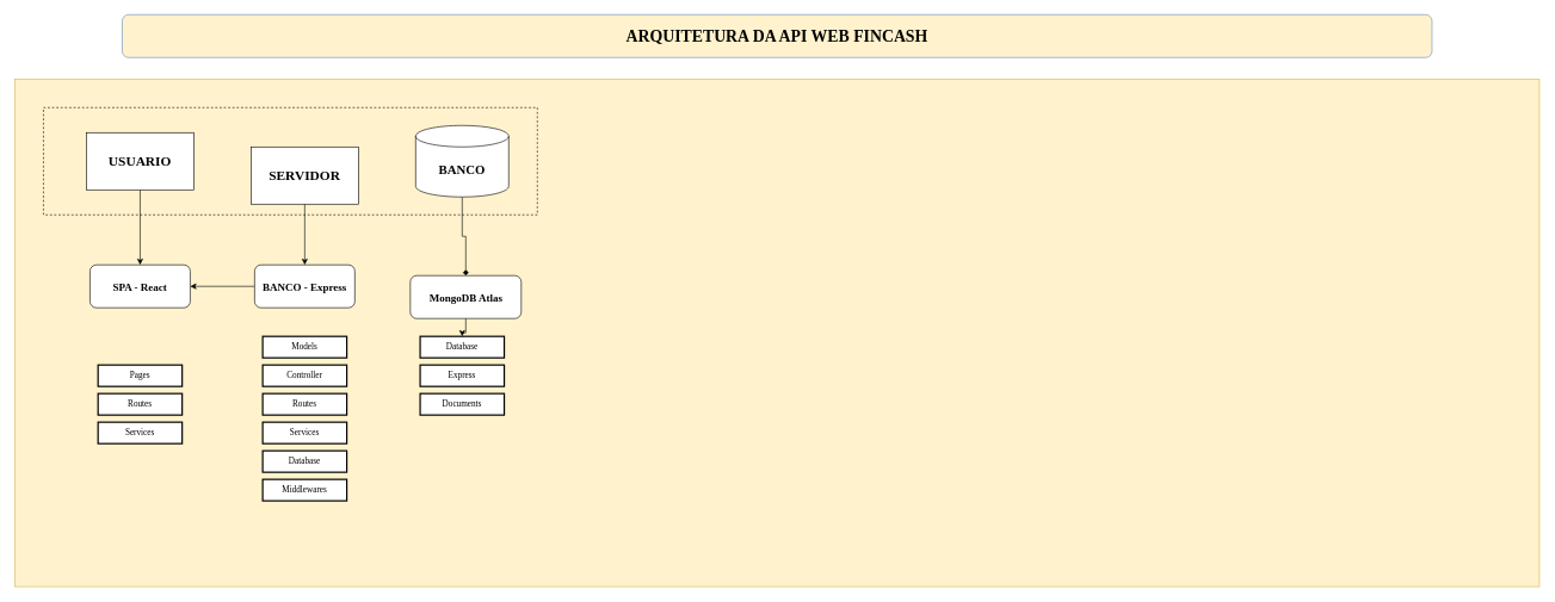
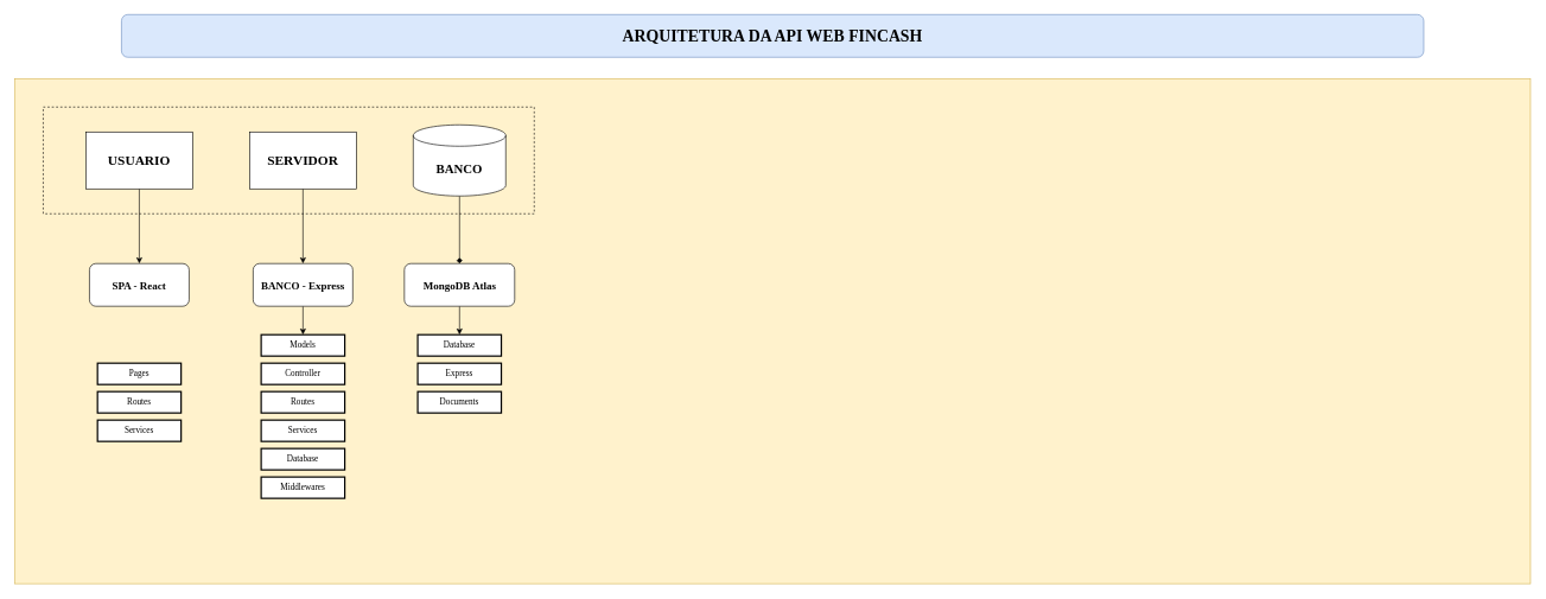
  <mxCell id="0" />
  <mxCell id="1" parent="0" />
  <mxCell id="2" value="" style="rounded=0;whiteSpace=wrap;html=1;fillColor=#fff2cc;strokeColor=#d6b656;movable=0;resizable=0;rotatable=0;deletable=0;editable=0;locked=1;connectable=0;" vertex="1" parent="1"><mxGeometry x="20" y="110" width="2130" height="710" as="geometry" /></mxCell>
  <mxCell id="3" value="" style="rounded=0;whiteSpace=wrap;html=1;shadow=0;glass=0;strokeColor=default;align=center;verticalAlign=middle;fontFamily=Helvetica;fontSize=12;fontColor=default;fillColor=none;gradientColor=none;dashed=1;movable=0;resizable=0;rotatable=0;deletable=0;editable=0;locked=1;connectable=0;" vertex="1" parent="1"><mxGeometry x="60" y="150" width="690" height="150" as="geometry" /></mxCell>
- <mxCell id="4" value="&lt;font size=&quot;1&quot; face=&quot;Verdana&quot;&gt;&lt;b style=&quot;font-size: 23px;&quot;&gt;ARQUITETURA DA API WEB FINCASH&lt;/b&gt;&lt;/font&gt;" style="rounded=1;whiteSpace=wrap;html=1;fillColor=#fff2cc;strokeColor=#6c8ebf;" vertex="1" parent="1"><mxGeometry x="170" y="20" width="1830" height="60" as="geometry" /></mxCell>
+ <mxCell id="4" value="&lt;font size=&quot;1&quot; face=&quot;Verdana&quot;&gt;&lt;b style=&quot;font-size: 23px;&quot;&gt;ARQUITETURA DA API WEB FINCASH&lt;/b&gt;&lt;/font&gt;" style="rounded=1;whiteSpace=wrap;html=1;fillColor=#dae8fc;strokeColor=#6c8ebf;" vertex="1" parent="1"><mxGeometry x="170" y="20" width="1830" height="60" as="geometry" /></mxCell>
  <mxCell id="5" style="edgeStyle=orthogonalEdgeStyle;rounded=0;orthogonalLoop=1;jettySize=auto;html=1;exitX=0.5;exitY=1;exitDx=0;exitDy=0;" edge="1" parent="1" source="4" target="4"><mxGeometry relative="1" as="geometry" /></mxCell>
  <mxCell id="6" style="edgeStyle=orthogonalEdgeStyle;rounded=0;orthogonalLoop=1;jettySize=auto;html=1;fontFamily=Verdana;fontSize=12;fontColor=default;" edge="1" parent="1" source="7" target="12"><mxGeometry relative="1" as="geometry" /></mxCell>
  <mxCell id="7" value="&lt;b&gt;&lt;font style=&quot;font-size: 19px;&quot; face=&quot;Verdana&quot;&gt;USUARIO&lt;/font&gt;&lt;/b&gt;" style="rounded=0;whiteSpace=wrap;html=1;gradientColor=none;glass=0;shadow=0;strokeColor=default;" vertex="1" parent="1"><mxGeometry x="120" y="185" width="150" height="80" as="geometry" /></mxCell>
  <mxCell id="8" style="edgeStyle=orthogonalEdgeStyle;rounded=0;orthogonalLoop=1;jettySize=auto;html=1;fontFamily=Verdana;fontSize=12;fontColor=default;" edge="1" parent="1" source="9" target="16"><mxGeometry relative="1" as="geometry" /></mxCell>
- <mxCell id="9" value="&lt;font face=&quot;Verdana&quot;&gt;&lt;span style=&quot;font-size: 19px;&quot;&gt;&lt;b&gt;SERVIDOR&lt;br&gt;&lt;/b&gt;&lt;/span&gt;&lt;/font&gt;" style="rounded=0;whiteSpace=wrap;html=1;gradientColor=none;glass=0;shadow=0;strokeColor=default;" vertex="1" parent="1"><mxGeometry x="350" y="205" width="150" height="80" as="geometry" /></mxCell>
+ <mxCell id="9" value="&lt;font face=&quot;Verdana&quot;&gt;&lt;span style=&quot;font-size: 19px;&quot;&gt;&lt;b&gt;SERVIDOR&lt;br&gt;&lt;/b&gt;&lt;/span&gt;&lt;/font&gt;" style="rounded=0;whiteSpace=wrap;html=1;gradientColor=none;glass=0;shadow=0;strokeColor=default;" vertex="1" parent="1"><mxGeometry x="350" y="185" width="150" height="80" as="geometry" /></mxCell>
  <mxCell id="10" value="" style="edgeStyle=orthogonalEdgeStyle;rounded=0;orthogonalLoop=1;jettySize=auto;html=1;fontFamily=Verdana;fontSize=12;fontColor=default;endArrow=diamond;" edge="1" parent="1" source="11" target="14"><mxGeometry relative="1" as="geometry" /></mxCell>
  <mxCell id="11" value="&lt;font style=&quot;font-size: 18px;&quot;&gt;&lt;b&gt;BANCO&lt;/b&gt;&lt;/font&gt;" style="shape=cylinder3;whiteSpace=wrap;html=1;boundedLbl=1;backgroundOutline=1;size=15;rounded=0;shadow=0;glass=0;strokeColor=default;align=center;verticalAlign=middle;fontFamily=Verdana;fontSize=12;fontColor=default;fillColor=default;gradientColor=none;" vertex="1" parent="1"><mxGeometry x="580" y="175" width="130" height="100" as="geometry" /></mxCell>
  <mxCell id="12" value="SPA - React" style="rounded=1;whiteSpace=wrap;html=1;shadow=0;glass=0;strokeColor=default;align=center;verticalAlign=middle;fontFamily=Verdana;fontSize=15;fontColor=default;fillColor=default;gradientColor=none;fontStyle=1" vertex="1" parent="1"><mxGeometry x="125" y="370" width="140" height="60" as="geometry" /></mxCell>
  <mxCell id="13" style="edgeStyle=orthogonalEdgeStyle;rounded=0;orthogonalLoop=1;jettySize=auto;html=1;entryX=0.5;entryY=0;entryDx=0;entryDy=0;fontFamily=Verdana;fontSize=12;fontColor=default;" edge="1" parent="1" source="14" target="24"><mxGeometry relative="1" as="geometry" /></mxCell>
- <mxCell id="14" value="MongoDB Atlas" style="rounded=1;whiteSpace=wrap;html=1;shadow=0;glass=0;strokeColor=default;align=center;verticalAlign=middle;fontFamily=Verdana;fontSize=15;fontColor=default;fillColor=default;gradientColor=none;fontStyle=1" vertex="1" parent="1"><mxGeometry x="572.5" y="385" width="155" height="60" as="geometry" /></mxCell>
- <mxCell id="15" style="edgeStyle=orthogonalEdgeStyle;rounded=0;orthogonalLoop=1;jettySize=auto;html=1;fontFamily=Verdana;fontSize=12;fontColor=default;" edge="1" parent="1" source="16" target="12"><mxGeometry relative="1" as="geometry" /></mxCell>
+ <mxCell id="14" value="MongoDB Atlas" style="rounded=1;whiteSpace=wrap;html=1;shadow=0;glass=0;strokeColor=default;align=center;verticalAlign=middle;fontFamily=Verdana;fontSize=15;fontColor=default;fillColor=default;gradientColor=none;fontStyle=1" vertex="1" parent="1"><mxGeometry x="567.5" y="370" width="155" height="60" as="geometry" /></mxCell>
+ <mxCell id="15" style="edgeStyle=orthogonalEdgeStyle;rounded=0;orthogonalLoop=1;jettySize=auto;html=1;entryX=0.5;entryY=0;entryDx=0;entryDy=0;fontFamily=Verdana;fontSize=12;fontColor=default;" edge="1" parent="1" source="16" target="20"><mxGeometry relative="1" as="geometry" /></mxCell>
  <mxCell id="16" value="BANCO - Express" style="rounded=1;whiteSpace=wrap;html=1;shadow=0;glass=0;strokeColor=default;align=center;verticalAlign=middle;fontFamily=Verdana;fontSize=15;fontColor=default;fillColor=default;gradientColor=none;fontStyle=1" vertex="1" parent="1"><mxGeometry x="355" y="370" width="140" height="60" as="geometry" /></mxCell>
  <mxCell id="17" value="Pages" style="rounded=0;whiteSpace=wrap;html=1;shadow=0;glass=0;strokeColor=default;align=center;verticalAlign=middle;fontFamily=Verdana;fontSize=12;fontColor=default;fillColor=default;gradientColor=none;strokeWidth=2;" vertex="1" parent="1"><mxGeometry x="136.25" y="510" width="117.5" height="30" as="geometry" /></mxCell>
  <mxCell id="18" value="Routes" style="rounded=0;whiteSpace=wrap;html=1;shadow=0;glass=0;strokeColor=default;align=center;verticalAlign=middle;fontFamily=Verdana;fontSize=12;fontColor=default;fillColor=default;gradientColor=none;strokeWidth=2;" vertex="1" parent="1"><mxGeometry x="136.25" y="550" width="117.5" height="30" as="geometry" /></mxCell>
  <mxCell id="19" value="Services" style="rounded=0;whiteSpace=wrap;html=1;shadow=0;glass=0;strokeColor=default;align=center;verticalAlign=middle;fontFamily=Verdana;fontSize=12;fontColor=default;fillColor=default;gradientColor=none;strokeWidth=2;" vertex="1" parent="1"><mxGeometry x="136.25" y="590" width="117.5" height="30" as="geometry" /></mxCell>
  <mxCell id="20" value="Models" style="rounded=0;whiteSpace=wrap;html=1;shadow=0;glass=0;strokeColor=default;align=center;verticalAlign=middle;fontFamily=Verdana;fontSize=12;fontColor=default;fillColor=default;gradientColor=none;strokeWidth=2;" vertex="1" parent="1"><mxGeometry x="366.25" y="470" width="117.5" height="30" as="geometry" /></mxCell>
  <mxCell id="21" value="Controller" style="rounded=0;whiteSpace=wrap;html=1;shadow=0;glass=0;strokeColor=default;align=center;verticalAlign=middle;fontFamily=Verdana;fontSize=12;fontColor=default;fillColor=default;gradientColor=none;strokeWidth=2;" vertex="1" parent="1"><mxGeometry x="366.25" y="510" width="117.5" height="30" as="geometry" /></mxCell>
  <mxCell id="22" value="Routes" style="rounded=0;whiteSpace=wrap;html=1;shadow=0;glass=0;strokeColor=default;align=center;verticalAlign=middle;fontFamily=Verdana;fontSize=12;fontColor=default;fillColor=default;gradientColor=none;strokeWidth=2;" vertex="1" parent="1"><mxGeometry x="366.25" y="550" width="117.5" height="30" as="geometry" /></mxCell>
  <mxCell id="23" value="Services" style="rounded=0;whiteSpace=wrap;html=1;shadow=0;glass=0;strokeColor=default;align=center;verticalAlign=middle;fontFamily=Verdana;fontSize=12;fontColor=default;fillColor=default;gradientColor=none;strokeWidth=2;" vertex="1" parent="1"><mxGeometry x="366.25" y="590" width="117.5" height="30" as="geometry" /></mxCell>
  <mxCell id="24" value="Database" style="rounded=0;whiteSpace=wrap;html=1;shadow=0;glass=0;strokeColor=default;align=center;verticalAlign=middle;fontFamily=Verdana;fontSize=12;fontColor=default;fillColor=default;gradientColor=none;strokeWidth=2;" vertex="1" parent="1"><mxGeometry x="586.25" y="470" width="117.5" height="30" as="geometry" /></mxCell>
  <mxCell id="25" value="Express" style="rounded=0;whiteSpace=wrap;html=1;shadow=0;glass=0;strokeColor=default;align=center;verticalAlign=middle;fontFamily=Verdana;fontSize=12;fontColor=default;fillColor=default;gradientColor=none;strokeWidth=2;" vertex="1" parent="1"><mxGeometry x="586.25" y="510" width="117.5" height="30" as="geometry" /></mxCell>
  <mxCell id="26" value="Documents" style="rounded=0;whiteSpace=wrap;html=1;shadow=0;glass=0;strokeColor=default;align=center;verticalAlign=middle;fontFamily=Verdana;fontSize=12;fontColor=default;fillColor=default;gradientColor=none;strokeWidth=2;" vertex="1" parent="1"><mxGeometry x="586.25" y="550" width="117.5" height="30" as="geometry" /></mxCell>
  <mxCell id="27" value="Database" style="rounded=0;whiteSpace=wrap;html=1;shadow=0;glass=0;strokeColor=default;align=center;verticalAlign=middle;fontFamily=Verdana;fontSize=12;fontColor=default;fillColor=default;gradientColor=none;strokeWidth=2;" vertex="1" parent="1"><mxGeometry x="366.25" y="630" width="117.5" height="30" as="geometry" /></mxCell>
  <mxCell id="28" value="Middlewares" style="rounded=0;whiteSpace=wrap;html=1;shadow=0;glass=0;strokeColor=default;align=center;verticalAlign=middle;fontFamily=Verdana;fontSize=12;fontColor=default;fillColor=default;gradientColor=none;strokeWidth=2;" vertex="1" parent="1"><mxGeometry x="366.25" y="670" width="117.5" height="30" as="geometry" /></mxCell>
